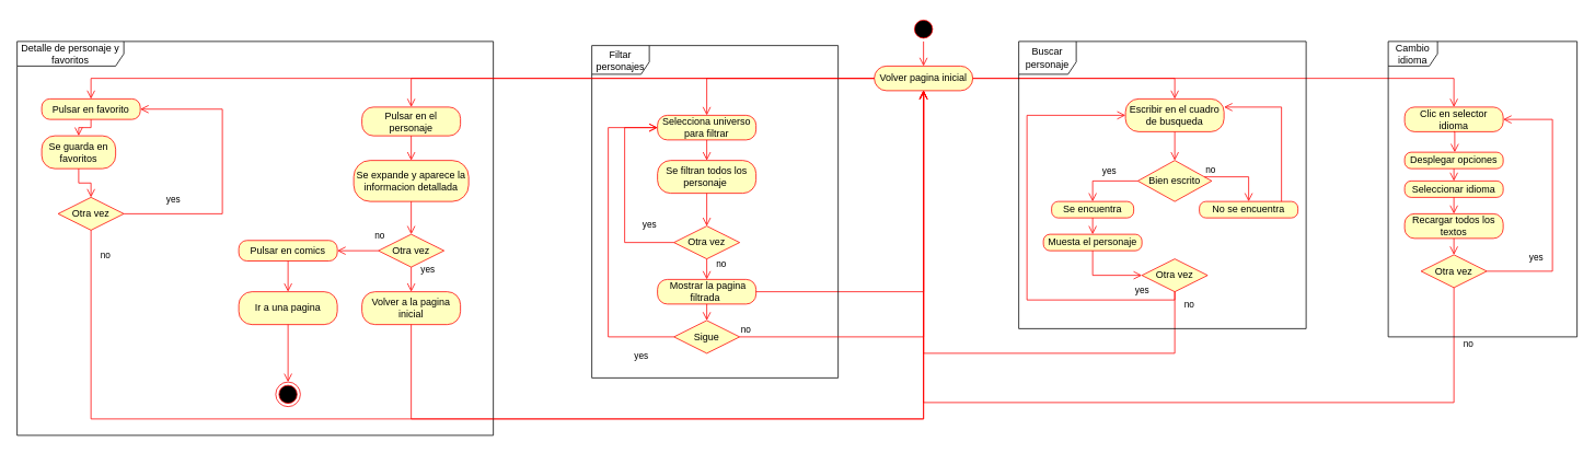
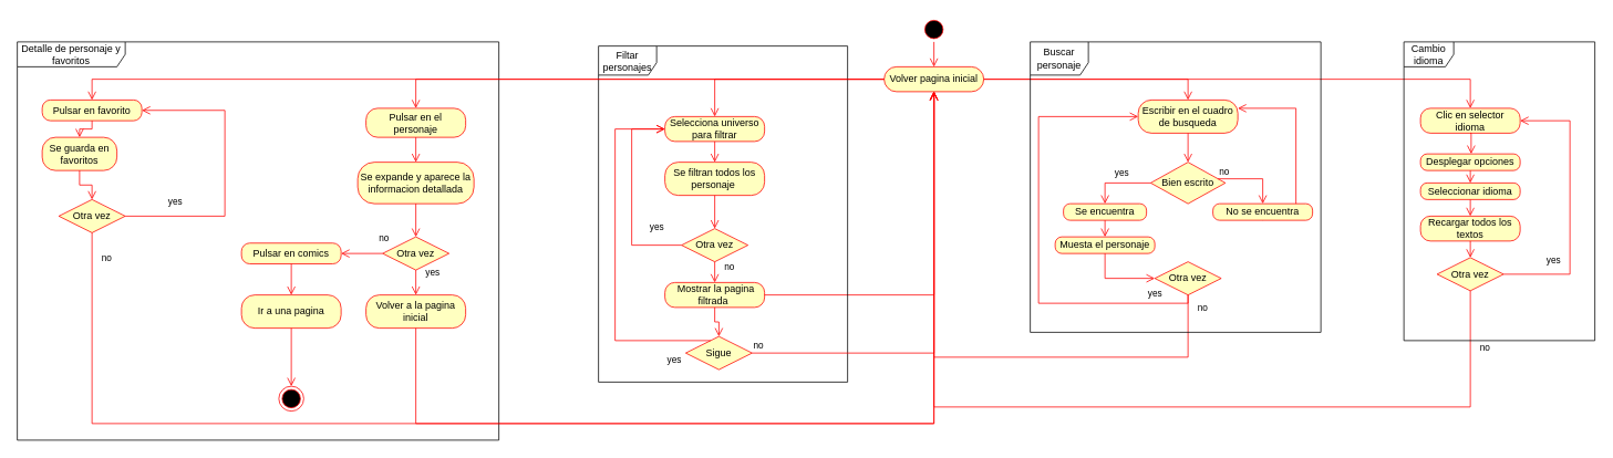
  <mxCell id="0" />
  <mxCell id="1" parent="0" />
  <mxCell id="2" value="" style="ellipse;html=1;shape=startState;fillColor=#000000;strokeColor=#ff0000;" parent="1" vertex="1"><mxGeometry x="1109" y="20" width="30" height="30" as="geometry" /></mxCell>
  <mxCell id="3" value="" style="edgeStyle=orthogonalEdgeStyle;html=1;verticalAlign=bottom;endArrow=open;endSize=8;strokeColor=#ff0000;rounded=0;" parent="1" source="2" target="4" edge="1"><mxGeometry relative="1" as="geometry"><mxPoint x="1124" y="110" as="targetPoint" /></mxGeometry></mxCell>
  <mxCell id="4" value="Volver pagina inicial" style="rounded=1;whiteSpace=wrap;html=1;arcSize=50;fontColor=#000000;fillColor=#ffffc0;strokeColor=#ff0000;" parent="1" vertex="1"><mxGeometry x="1064" y="80" width="120" height="30" as="geometry" /></mxCell>
  <mxCell id="5" value="" style="edgeStyle=orthogonalEdgeStyle;html=1;verticalAlign=bottom;endArrow=open;endSize=8;strokeColor=#ff0000;rounded=0;" parent="1" source="4" target="16" edge="1"><mxGeometry relative="1" as="geometry"><mxPoint x="1370" y="90" as="targetPoint" /></mxGeometry></mxCell>
  <mxCell id="6" value="" style="ellipse;html=1;shape=endState;fillColor=#000000;strokeColor=#ff0000;" parent="1" vertex="1"><mxGeometry x="335" y="465" width="30" height="30" as="geometry" /></mxCell>
  <mxCell id="7" value="Otra vez" style="rhombus;whiteSpace=wrap;html=1;fontColor=#000000;fillColor=#ffffc0;strokeColor=#ff0000;" parent="1" vertex="1"><mxGeometry x="1730" y="310" width="80" height="40" as="geometry" /></mxCell>
  <mxCell id="8" value="no" style="edgeStyle=orthogonalEdgeStyle;html=1;align=left;verticalAlign=bottom;endArrow=open;endSize=8;strokeColor=#ff0000;rounded=0;" parent="1" source="7" target="4" edge="1"><mxGeometry x="-0.866" y="10" relative="1" as="geometry"><mxPoint x="1800" y="430" as="targetPoint" /><Array as="points"><mxPoint x="1770" y="490" /><mxPoint x="1124" y="490" /></Array><mxPoint as="offset" /></mxGeometry></mxCell>
  <mxCell id="9" value="yes" style="edgeStyle=orthogonalEdgeStyle;html=1;align=left;verticalAlign=top;endArrow=open;endSize=8;strokeColor=#ff0000;rounded=0;" parent="1" source="7" target="16" edge="1"><mxGeometry x="-0.323" y="30" relative="1" as="geometry"><mxPoint x="1850" y="340" as="targetPoint" /><Array as="points"><mxPoint x="1890" y="330" /><mxPoint x="1890" y="145" /></Array><mxPoint as="offset" /></mxGeometry></mxCell>
  <mxCell id="10" value="Bien escrito" style="rhombus;whiteSpace=wrap;html=1;fontColor=#000000;fillColor=#ffffc0;strokeColor=#ff0000;" parent="1" vertex="1"><mxGeometry x="1385" y="195" width="90" height="50" as="geometry" /></mxCell>
  <mxCell id="11" value="no" style="edgeStyle=orthogonalEdgeStyle;html=1;align=left;verticalAlign=bottom;endArrow=open;endSize=8;strokeColor=#ff0000;rounded=0;" parent="1" source="10" target="28" edge="1"><mxGeometry x="-1" relative="1" as="geometry"><mxPoint x="1510.12" y="255" as="targetPoint" /><mxPoint x="1490.002" y="145.059" as="sourcePoint" /><Array as="points"><mxPoint x="1520" y="215" /></Array></mxGeometry></mxCell>
  <mxCell id="12" value="yes" style="edgeStyle=orthogonalEdgeStyle;html=1;align=left;verticalAlign=top;endArrow=open;endSize=8;strokeColor=#ff0000;rounded=0;" parent="1" source="10" target="30" edge="1"><mxGeometry x="0.126" y="-25" relative="1" as="geometry"><mxPoint x="1370" y="255" as="targetPoint" /><Array as="points"><mxPoint x="1330" y="220" /></Array><mxPoint as="offset" /></mxGeometry></mxCell>
  <mxCell id="13" value="" style="edgeStyle=orthogonalEdgeStyle;html=1;verticalAlign=bottom;endArrow=open;endSize=8;strokeColor=#ff0000;rounded=0;" parent="1" source="4" target="38" edge="1"><mxGeometry relative="1" as="geometry"><mxPoint x="860" y="170" as="targetPoint" /><mxPoint x="1194" y="105" as="sourcePoint" /></mxGeometry></mxCell>
  <mxCell id="14" value="" style="edgeStyle=orthogonalEdgeStyle;html=1;verticalAlign=bottom;endArrow=open;endSize=8;strokeColor=#ff0000;rounded=0;" parent="1" source="4" target="48" edge="1"><mxGeometry relative="1" as="geometry"><mxPoint x="380.043" y="175.022" as="targetPoint" /><mxPoint x="1204" y="115" as="sourcePoint" /></mxGeometry></mxCell>
  <mxCell id="15" value="" style="edgeStyle=orthogonalEdgeStyle;html=1;verticalAlign=bottom;endArrow=open;endSize=8;strokeColor=#ff0000;rounded=0;" parent="1" source="4" target="25" edge="1"><mxGeometry relative="1" as="geometry"><mxPoint x="1240" y="150" as="targetPoint" /><mxPoint x="1074" y="105" as="sourcePoint" /></mxGeometry></mxCell>
  <mxCell id="16" value="Clic en selector idioma" style="rounded=1;whiteSpace=wrap;html=1;arcSize=40;fontColor=#000000;fillColor=#ffffc0;strokeColor=#ff0000;" parent="1" vertex="1"><mxGeometry x="1710" y="130" width="120" height="30" as="geometry" /></mxCell>
  <mxCell id="17" value="" style="edgeStyle=orthogonalEdgeStyle;html=1;verticalAlign=bottom;endArrow=open;endSize=8;strokeColor=#ff0000;rounded=0;" parent="1" target="18" edge="1"><mxGeometry relative="1" as="geometry"><mxPoint x="1771.029" y="185" as="targetPoint" /><Array as="points"><mxPoint x="1771" y="160" /></Array><mxPoint x="1770" y="160" as="sourcePoint" /></mxGeometry></mxCell>
  <mxCell id="18" value="Desplegar opciones" style="rounded=1;whiteSpace=wrap;html=1;arcSize=40;fontColor=#000000;fillColor=#ffffc0;strokeColor=#ff0000;" parent="1" vertex="1"><mxGeometry x="1710" y="185" width="120" height="20" as="geometry" /></mxCell>
  <mxCell id="19" value="" style="edgeStyle=orthogonalEdgeStyle;html=1;verticalAlign=bottom;endArrow=open;endSize=8;strokeColor=#ff0000;rounded=0;" parent="1" source="18" target="20" edge="1"><mxGeometry relative="1" as="geometry"><mxPoint x="1770" y="230" as="targetPoint" /><Array as="points"><mxPoint x="1770" y="220" /><mxPoint x="1770" y="220" /></Array></mxGeometry></mxCell>
  <mxCell id="20" value="Seleccionar idioma" style="rounded=1;whiteSpace=wrap;html=1;arcSize=40;fontColor=#000000;fillColor=#ffffc0;strokeColor=#ff0000;" parent="1" vertex="1"><mxGeometry x="1710" y="220" width="120" height="20" as="geometry" /></mxCell>
  <mxCell id="21" value="" style="edgeStyle=orthogonalEdgeStyle;html=1;verticalAlign=bottom;endArrow=open;endSize=8;strokeColor=#ff0000;rounded=0;" parent="1" source="20" target="22" edge="1"><mxGeometry relative="1" as="geometry"><mxPoint x="1770" y="280" as="targetPoint" /></mxGeometry></mxCell>
  <mxCell id="22" value="Recargar todos los textos" style="rounded=1;whiteSpace=wrap;html=1;arcSize=40;fontColor=#000000;fillColor=#ffffc0;strokeColor=#ff0000;" parent="1" vertex="1"><mxGeometry x="1710" y="260" width="120" height="30" as="geometry" /></mxCell>
  <mxCell id="23" value="" style="edgeStyle=orthogonalEdgeStyle;html=1;verticalAlign=bottom;endArrow=open;endSize=8;strokeColor=#ff0000;rounded=0;" parent="1" source="22" target="7" edge="1"><mxGeometry relative="1" as="geometry"><mxPoint x="1770" y="360" as="targetPoint" /></mxGeometry></mxCell>
  <mxCell id="24" value="Cambio idioma" style="shape=umlFrame;whiteSpace=wrap;html=1;pointerEvents=0;" parent="1" vertex="1"><mxGeometry x="1690" y="50" width="230" height="360" as="geometry" /></mxCell>
  <mxCell id="25" value="Escribir en el cuadro de busqueda" style="rounded=1;whiteSpace=wrap;html=1;arcSize=40;fontColor=#000000;fillColor=#ffffc0;strokeColor=#ff0000;" parent="1" vertex="1"><mxGeometry x="1370" y="120" width="120" height="40" as="geometry" /></mxCell>
  <mxCell id="26" value="" style="edgeStyle=orthogonalEdgeStyle;html=1;verticalAlign=bottom;endArrow=open;endSize=8;strokeColor=#ff0000;rounded=0;" parent="1" source="25" target="10" edge="1"><mxGeometry relative="1" as="geometry"><mxPoint x="1430" y="195" as="targetPoint" /></mxGeometry></mxCell>
  <mxCell id="27" style="edgeStyle=orthogonalEdgeStyle;rounded=0;orthogonalLoop=1;jettySize=auto;html=1;exitX=0.5;exitY=1;exitDx=0;exitDy=0;" parent="1" source="28" edge="1"><mxGeometry relative="1" as="geometry"><mxPoint x="1519.588" y="255" as="targetPoint" /></mxGeometry></mxCell>
  <mxCell id="28" value="No se encuentra" style="rounded=1;whiteSpace=wrap;html=1;arcSize=40;fontColor=#000000;fillColor=#ffffc0;strokeColor=#ff0000;" parent="1" vertex="1"><mxGeometry x="1460" y="245" width="120" height="20" as="geometry" /></mxCell>
  <mxCell id="29" value="" style="edgeStyle=orthogonalEdgeStyle;html=1;verticalAlign=bottom;endArrow=open;endSize=8;strokeColor=#ff0000;rounded=0;" parent="1" source="28" target="25" edge="1"><mxGeometry relative="1" as="geometry"><mxPoint x="1500" y="160" as="targetPoint" /><Array as="points"><mxPoint x="1560" y="130" /></Array></mxGeometry></mxCell>
  <mxCell id="30" value="Se encuentra" style="rounded=1;whiteSpace=wrap;html=1;arcSize=40;fontColor=#000000;fillColor=#ffffc0;strokeColor=#ff0000;" parent="1" vertex="1"><mxGeometry x="1280" y="245" width="100" height="20" as="geometry" /></mxCell>
  <mxCell id="31" value="" style="edgeStyle=orthogonalEdgeStyle;html=1;verticalAlign=bottom;endArrow=open;endSize=8;strokeColor=#ff0000;rounded=0;" parent="1" source="30" target="32" edge="1"><mxGeometry relative="1" as="geometry"><mxPoint x="1330" y="295" as="targetPoint" /></mxGeometry></mxCell>
  <mxCell id="32" value="Muesta el personaje" style="rounded=1;whiteSpace=wrap;html=1;arcSize=40;fontColor=#000000;fillColor=#ffffc0;strokeColor=#ff0000;" parent="1" vertex="1"><mxGeometry x="1270" y="285" width="120" height="20" as="geometry" /></mxCell>
  <mxCell id="33" value="" style="edgeStyle=orthogonalEdgeStyle;html=1;verticalAlign=bottom;endArrow=open;endSize=8;strokeColor=#ff0000;rounded=0;" parent="1" source="32" target="34" edge="1"><mxGeometry relative="1" as="geometry"><mxPoint x="1330" y="335" as="targetPoint" /><Array as="points"><mxPoint x="1330" y="335" /></Array></mxGeometry></mxCell>
  <mxCell id="34" value="Otra vez" style="rhombus;whiteSpace=wrap;html=1;fontColor=#000000;fillColor=#ffffc0;strokeColor=#ff0000;" parent="1" vertex="1"><mxGeometry x="1390" y="315" width="80" height="40" as="geometry" /></mxCell>
  <mxCell id="35" value="no" style="edgeStyle=orthogonalEdgeStyle;html=1;align=left;verticalAlign=bottom;endArrow=open;endSize=8;strokeColor=#ff0000;rounded=0;" parent="1" source="34" target="4" edge="1"><mxGeometry x="-0.929" y="10" relative="1" as="geometry"><mxPoint x="1430" y="405" as="targetPoint" /><Array as="points"><mxPoint x="1430" y="430" /><mxPoint x="1124" y="430" /></Array><mxPoint as="offset" /></mxGeometry></mxCell>
  <mxCell id="36" value="yes" style="edgeStyle=orthogonalEdgeStyle;html=1;align=left;verticalAlign=top;endArrow=open;endSize=8;strokeColor=#ff0000;rounded=0;" parent="1" source="34" target="25" edge="1"><mxGeometry x="-0.776" y="-25" relative="1" as="geometry"><mxPoint x="1430" y="415" as="targetPoint" /><Array as="points"><mxPoint x="1430" y="365" /><mxPoint x="1250" y="365" /><mxPoint x="1250" y="140" /></Array><mxPoint as="offset" /></mxGeometry></mxCell>
  <mxCell id="37" value="Buscar personaje" style="shape=umlFrame;whiteSpace=wrap;html=1;pointerEvents=0;width=70;height=40;" parent="1" vertex="1"><mxGeometry x="1240" y="50" width="350" height="350" as="geometry" /></mxCell>
  <mxCell id="38" value="Selecciona universo para filtrar" style="rounded=1;whiteSpace=wrap;html=1;arcSize=40;fontColor=#000000;fillColor=#ffffc0;strokeColor=#ff0000;" parent="1" vertex="1"><mxGeometry x="800" y="140" width="120" height="30" as="geometry" /></mxCell>
  <mxCell id="39" value="" style="edgeStyle=orthogonalEdgeStyle;html=1;verticalAlign=bottom;endArrow=open;endSize=8;strokeColor=#ff0000;rounded=0;" parent="1" source="38" target="40" edge="1"><mxGeometry relative="1" as="geometry"><mxPoint x="860" y="210" as="targetPoint" /></mxGeometry></mxCell>
  <mxCell id="40" value="Se filtran todos los personaje&amp;nbsp;" style="rounded=1;whiteSpace=wrap;html=1;arcSize=40;fontColor=#000000;fillColor=#ffffc0;strokeColor=#ff0000;" parent="1" vertex="1"><mxGeometry x="800" y="195" width="120" height="40" as="geometry" /></mxCell>
  <mxCell id="41" value="" style="edgeStyle=orthogonalEdgeStyle;html=1;verticalAlign=bottom;endArrow=open;endSize=8;strokeColor=#ff0000;rounded=0;" parent="1" source="40" target="42" edge="1"><mxGeometry relative="1" as="geometry"><mxPoint x="800" y="340" as="targetPoint" /><Array as="points"><mxPoint x="860" y="270" /><mxPoint x="860" y="270" /></Array></mxGeometry></mxCell>
  <mxCell id="42" value="Otra vez" style="rhombus;whiteSpace=wrap;html=1;fontColor=#000000;fillColor=#ffffc0;strokeColor=#ff0000;" parent="1" vertex="1"><mxGeometry x="820" y="275" width="80" height="40" as="geometry" /></mxCell>
  <mxCell id="43" value="no" style="edgeStyle=orthogonalEdgeStyle;html=1;align=left;verticalAlign=bottom;endArrow=open;endSize=8;strokeColor=#ff0000;rounded=0;" parent="1" source="42" target="45" edge="1"><mxGeometry x="0.2" y="10" relative="1" as="geometry"><mxPoint x="860" y="360" as="targetPoint" /><mxPoint as="offset" /></mxGeometry></mxCell>
  <mxCell id="44" value="yes" style="edgeStyle=orthogonalEdgeStyle;html=1;align=left;verticalAlign=top;endArrow=open;endSize=8;strokeColor=#ff0000;rounded=0;" parent="1" source="42" target="38" edge="1"><mxGeometry x="-0.208" y="-20" relative="1" as="geometry"><mxPoint x="860" y="370" as="targetPoint" /><Array as="points"><mxPoint x="760" y="295" /><mxPoint x="760" y="155" /></Array><mxPoint as="offset" /></mxGeometry></mxCell>
  <mxCell id="45" value="&amp;nbsp;Mostrar la pagina filtrada&amp;nbsp;" style="rounded=1;whiteSpace=wrap;html=1;arcSize=40;fontColor=#000000;fillColor=#ffffc0;strokeColor=#ff0000;" parent="1" vertex="1"><mxGeometry x="800" y="340" width="120" height="30" as="geometry" /></mxCell>
  <mxCell id="46" value="" style="edgeStyle=orthogonalEdgeStyle;html=1;verticalAlign=bottom;endArrow=open;endSize=8;strokeColor=#ff0000;rounded=0;" parent="1" source="45" target="4" edge="1"><mxGeometry relative="1" as="geometry"><mxPoint x="860" y="455" as="targetPoint" /></mxGeometry></mxCell>
  <mxCell id="47" value="Filtar personajes" style="shape=umlFrame;whiteSpace=wrap;html=1;pointerEvents=0;width=70;height=35;" parent="1" vertex="1"><mxGeometry x="720" y="55" width="300" height="405" as="geometry" /></mxCell>
  <mxCell id="48" value="Pulsar en el personaje" style="rounded=1;whiteSpace=wrap;html=1;arcSize=40;fontColor=#000000;fillColor=#ffffc0;strokeColor=#ff0000;" parent="1" vertex="1"><mxGeometry x="440" y="130" width="120" height="35" as="geometry" /></mxCell>
  <mxCell id="49" value="" style="edgeStyle=orthogonalEdgeStyle;html=1;verticalAlign=bottom;endArrow=open;endSize=8;strokeColor=#ff0000;rounded=0;" parent="1" source="48" target="50" edge="1"><mxGeometry relative="1" as="geometry"><mxPoint x="500" y="205" as="targetPoint" /></mxGeometry></mxCell>
  <mxCell id="50" value="Se expande y aparece la informacion detallada" style="rounded=1;whiteSpace=wrap;html=1;arcSize=40;fontColor=#000000;fillColor=#ffffc0;strokeColor=#ff0000;" parent="1" vertex="1"><mxGeometry x="430" y="195" width="140" height="50" as="geometry" /></mxCell>
  <mxCell id="51" value="" style="edgeStyle=orthogonalEdgeStyle;html=1;verticalAlign=bottom;endArrow=open;endSize=8;strokeColor=#ff0000;rounded=0;" parent="1" source="50" target="52" edge="1"><mxGeometry relative="1" as="geometry"><mxPoint x="500" y="305" as="targetPoint" /></mxGeometry></mxCell>
  <mxCell id="52" value="Otra vez" style="rhombus;whiteSpace=wrap;html=1;fontColor=#000000;fillColor=#ffffc0;strokeColor=#ff0000;" parent="1" vertex="1"><mxGeometry x="460" y="285" width="80" height="40" as="geometry" /></mxCell>
  <mxCell id="53" value="no" style="edgeStyle=orthogonalEdgeStyle;html=1;align=left;verticalAlign=bottom;endArrow=open;endSize=8;strokeColor=#ff0000;rounded=0;" parent="1" source="52" target="57" edge="1"><mxGeometry x="-0.764" y="-10" relative="1" as="geometry"><mxPoint x="330" y="345" as="targetPoint" /><mxPoint as="offset" /></mxGeometry></mxCell>
  <mxCell id="54" value="yes" style="edgeStyle=orthogonalEdgeStyle;html=1;align=left;verticalAlign=top;endArrow=open;endSize=8;strokeColor=#ff0000;rounded=0;" parent="1" source="52" target="55" edge="1"><mxGeometry x="-1" y="14" relative="1" as="geometry"><mxPoint x="500" y="367" as="targetPoint" /><mxPoint x="-4" y="-10" as="offset" /></mxGeometry></mxCell>
  <mxCell id="55" value="Volver a la pagina inicial" style="rounded=1;whiteSpace=wrap;html=1;arcSize=40;fontColor=#000000;fillColor=#ffffc0;strokeColor=#ff0000;" parent="1" vertex="1"><mxGeometry x="440" y="355" width="120" height="40" as="geometry" /></mxCell>
  <mxCell id="56" value="" style="edgeStyle=orthogonalEdgeStyle;html=1;verticalAlign=bottom;endArrow=open;endSize=8;strokeColor=#ff0000;rounded=0;" parent="1" source="55" target="4" edge="1"><mxGeometry relative="1" as="geometry"><mxPoint x="380" y="460" as="targetPoint" /><Array as="points"><mxPoint x="500" y="510" /><mxPoint x="1124" y="510" /></Array></mxGeometry></mxCell>
  <mxCell id="57" value="Pulsar en comics" style="rounded=1;whiteSpace=wrap;html=1;arcSize=40;fontColor=#000000;fillColor=#ffffc0;strokeColor=#ff0000;" parent="1" vertex="1"><mxGeometry x="290" y="292.5" width="120" height="25" as="geometry" /></mxCell>
  <mxCell id="58" value="" style="edgeStyle=orthogonalEdgeStyle;html=1;verticalAlign=bottom;endArrow=open;endSize=8;strokeColor=#ff0000;rounded=0;" parent="1" source="57" target="59" edge="1"><mxGeometry relative="1" as="geometry"><mxPoint x="350" y="375" as="targetPoint" /><Array as="points" /></mxGeometry></mxCell>
  <mxCell id="59" value="Ir a una pagina" style="rounded=1;whiteSpace=wrap;html=1;arcSize=40;fontColor=#000000;fillColor=#ffffc0;strokeColor=#ff0000;" parent="1" vertex="1"><mxGeometry x="290" y="355" width="120" height="40" as="geometry" /></mxCell>
  <mxCell id="60" value="" style="edgeStyle=orthogonalEdgeStyle;html=1;verticalAlign=bottom;endArrow=open;endSize=8;strokeColor=#ff0000;rounded=0;" parent="1" source="59" target="6" edge="1"><mxGeometry relative="1" as="geometry"><mxPoint x="350" y="435" as="targetPoint" /></mxGeometry></mxCell>
  <mxCell id="61" value="Detalle de personaje y favoritos" style="shape=umlFrame;whiteSpace=wrap;html=1;pointerEvents=0;width=130;height=30;" parent="1" vertex="1"><mxGeometry x="20" y="50" width="580" height="480" as="geometry" /></mxCell>
- <mxCell id="62" value="Sigue" style="rhombus;whiteSpace=wrap;html=1;fontColor=#000000;fillColor=#ffffc0;strokeColor=#ff0000;" parent="1" vertex="1"><mxGeometry x="820" y="390" width="80" height="40" as="geometry" /></mxCell>
+ <mxCell id="62" value="Sigue" style="rhombus;whiteSpace=wrap;html=1;fontColor=#000000;fillColor=#ffffc0;strokeColor=#ff0000;" parent="1" vertex="1"><mxGeometry x="825" y="405" width="80" height="40" as="geometry" /></mxCell>
  <mxCell id="63" value="no" style="edgeStyle=orthogonalEdgeStyle;html=1;align=left;verticalAlign=bottom;endArrow=open;endSize=8;strokeColor=#ff0000;rounded=0;" parent="1" source="62" target="4" edge="1"><mxGeometry x="-1" relative="1" as="geometry"><mxPoint x="1000" y="410" as="targetPoint" /></mxGeometry></mxCell>
  <mxCell id="64" value="yes" style="edgeStyle=orthogonalEdgeStyle;html=1;align=left;verticalAlign=top;endArrow=open;endSize=8;strokeColor=#ff0000;rounded=0;" parent="1" source="62" target="38" edge="1"><mxGeometry x="-0.747" y="10" relative="1" as="geometry"><mxPoint x="860" y="490" as="targetPoint" /><Array as="points"><mxPoint x="740" y="410" /><mxPoint x="740" y="155" /></Array><mxPoint as="offset" /></mxGeometry></mxCell>
  <mxCell id="65" value="" style="edgeStyle=orthogonalEdgeStyle;html=1;verticalAlign=bottom;endArrow=open;endSize=8;strokeColor=#ff0000;rounded=0;" parent="1" source="45" target="62" edge="1"><mxGeometry relative="1" as="geometry"><mxPoint x="870" y="285" as="targetPoint" /><Array as="points" /><mxPoint x="870" y="245" as="sourcePoint" /></mxGeometry></mxCell>
  <mxCell id="66" value="Pulsar en favorito" style="rounded=1;whiteSpace=wrap;html=1;arcSize=40;fontColor=#000000;fillColor=#ffffc0;strokeColor=#ff0000;" parent="1" vertex="1"><mxGeometry x="50" y="120" width="120" height="25" as="geometry" /></mxCell>
  <mxCell id="67" value="" style="edgeStyle=orthogonalEdgeStyle;html=1;verticalAlign=bottom;endArrow=open;endSize=8;strokeColor=#ff0000;rounded=0;" parent="1" source="66" target="69" edge="1"><mxGeometry relative="1" as="geometry"><mxPoint x="160" y="175" as="targetPoint" /></mxGeometry></mxCell>
  <mxCell id="68" value="" style="edgeStyle=orthogonalEdgeStyle;html=1;verticalAlign=bottom;endArrow=open;endSize=8;strokeColor=#ff0000;rounded=0;" parent="1" source="4" target="66" edge="1"><mxGeometry relative="1" as="geometry"><mxPoint x="470" y="210" as="targetPoint" /><mxPoint x="470" y="180" as="sourcePoint" /></mxGeometry></mxCell>
  <mxCell id="69" value="Se guarda en favoritos" style="rounded=1;whiteSpace=wrap;html=1;arcSize=40;fontColor=#000000;fillColor=#ffffc0;strokeColor=#ff0000;" parent="1" vertex="1"><mxGeometry x="50" y="165" width="90" height="40" as="geometry" /></mxCell>
  <mxCell id="70" value="" style="edgeStyle=orthogonalEdgeStyle;html=1;verticalAlign=bottom;endArrow=open;endSize=8;strokeColor=#ff0000;rounded=0;" parent="1" source="69" target="71" edge="1"><mxGeometry relative="1" as="geometry"><mxPoint x="110" y="235" as="targetPoint" /></mxGeometry></mxCell>
  <mxCell id="71" value="Otra vez" style="rhombus;whiteSpace=wrap;html=1;fontColor=#000000;fillColor=#ffffc0;strokeColor=#ff0000;" parent="1" vertex="1"><mxGeometry x="70" y="240" width="80" height="40" as="geometry" /></mxCell>
  <mxCell id="72" value="no" style="edgeStyle=orthogonalEdgeStyle;html=1;align=left;verticalAlign=bottom;endArrow=open;endSize=8;strokeColor=#ff0000;rounded=0;" parent="1" source="71" target="4" edge="1"><mxGeometry x="-0.951" y="10" relative="1" as="geometry"><mxPoint x="260" y="260" as="targetPoint" /><Array as="points"><mxPoint x="110" y="510" /><mxPoint x="1124" y="510" /></Array><mxPoint as="offset" /></mxGeometry></mxCell>
  <mxCell id="73" value="yes" style="edgeStyle=orthogonalEdgeStyle;html=1;align=left;verticalAlign=top;endArrow=open;endSize=8;strokeColor=#ff0000;rounded=0;" parent="1" source="71" target="66" edge="1"><mxGeometry x="-0.712" y="30" relative="1" as="geometry"><mxPoint x="120" y="340" as="targetPoint" /><Array as="points"><mxPoint x="270" y="260" /><mxPoint x="270" y="132.5" /></Array><mxPoint as="offset" /></mxGeometry></mxCell>
